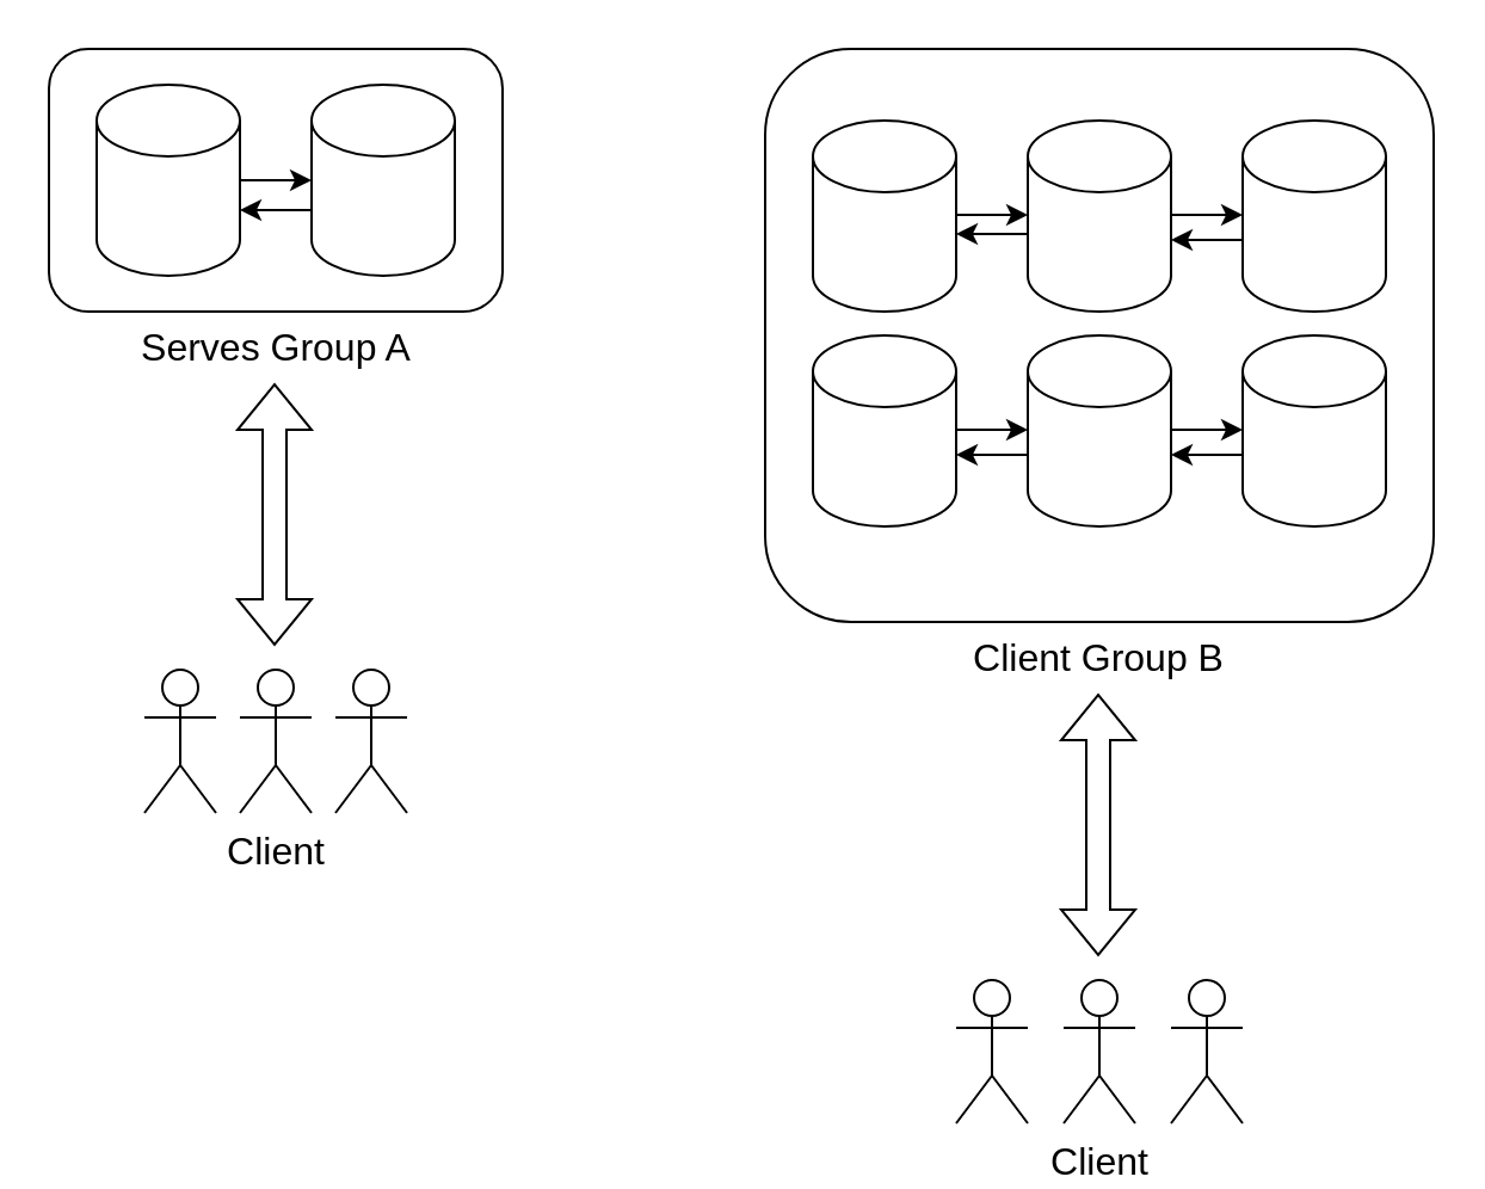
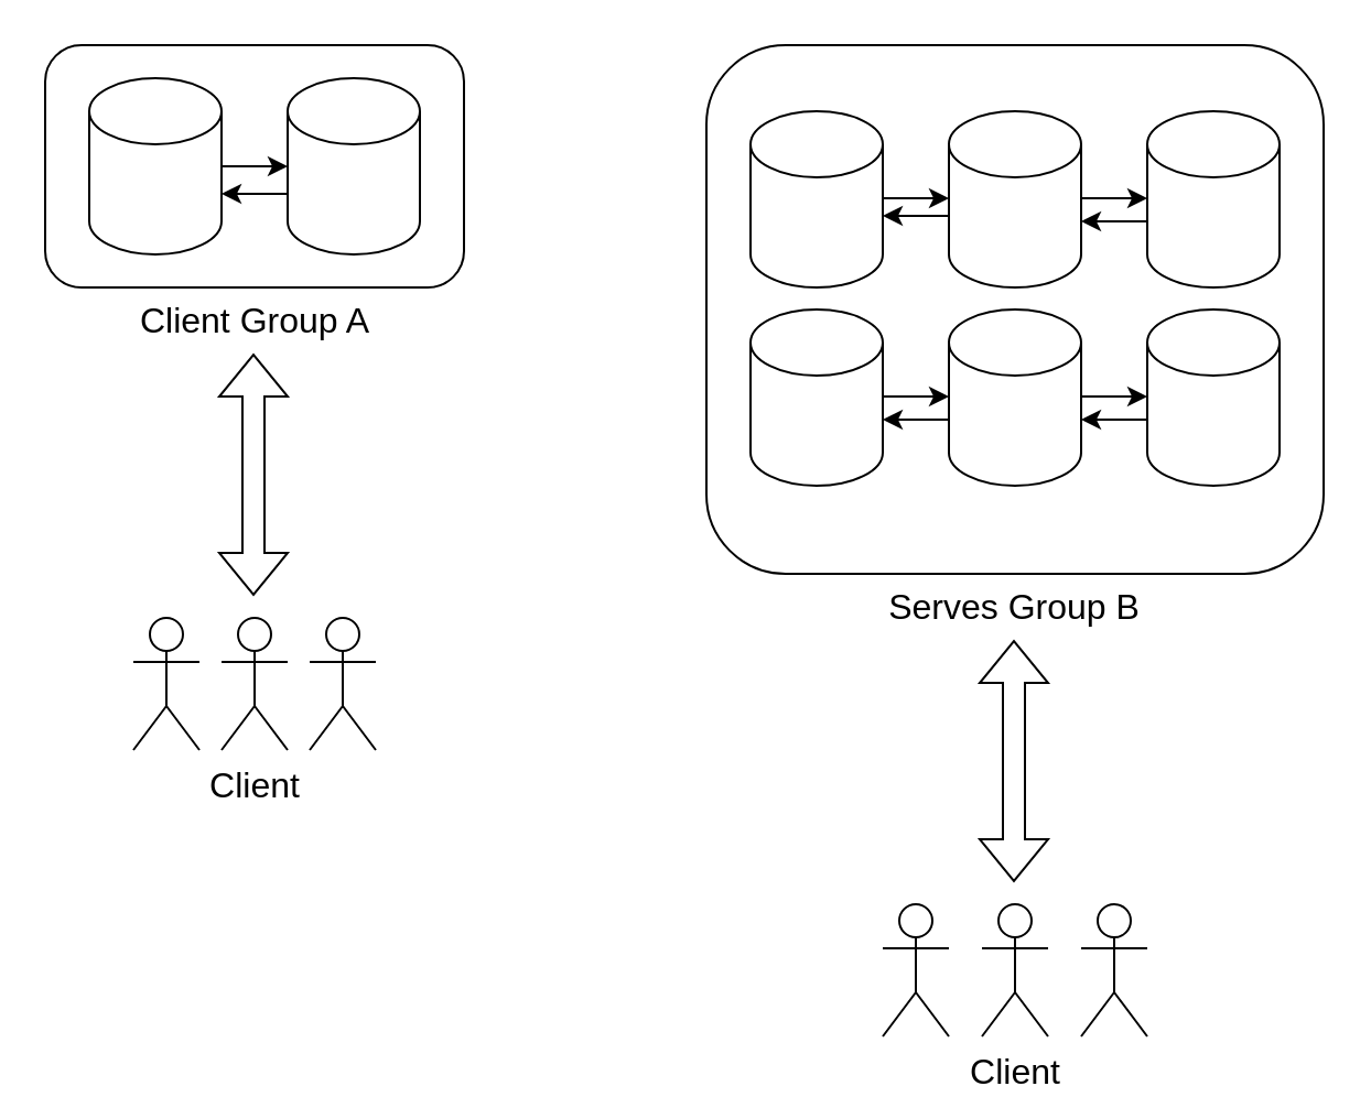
  <mxCell id="0" />
  <mxCell id="1" parent="0" />
  <mxCell id="2" value="" style="rounded=1;whiteSpace=wrap;html=1;" vertex="1" parent="1"><mxGeometry x="320" y="20" width="280" height="240" as="geometry" /></mxCell>
  <mxCell id="3" value="" style="rounded=1;whiteSpace=wrap;html=1;" vertex="1" parent="1"><mxGeometry x="20" y="20" width="190" height="110" as="geometry" /></mxCell>
  <mxCell id="4" value="" style="shape=cylinder3;whiteSpace=wrap;html=1;boundedLbl=1;backgroundOutline=1;size=15;" vertex="1" parent="1"><mxGeometry x="40" y="35" width="60" height="80" as="geometry" /></mxCell>
  <mxCell id="5" value="" style="shape=cylinder3;whiteSpace=wrap;html=1;boundedLbl=1;backgroundOutline=1;size=15;" vertex="1" parent="1"><mxGeometry x="340" y="50" width="60" height="80" as="geometry" /></mxCell>
  <mxCell id="6" value="" style="shape=cylinder3;whiteSpace=wrap;html=1;boundedLbl=1;backgroundOutline=1;size=15;" vertex="1" parent="1"><mxGeometry x="430" y="50" width="60" height="80" as="geometry" /></mxCell>
  <mxCell id="7" value="" style="shape=cylinder3;whiteSpace=wrap;html=1;boundedLbl=1;backgroundOutline=1;size=15;" vertex="1" parent="1"><mxGeometry x="520" y="50" width="60" height="80" as="geometry" /></mxCell>
  <mxCell id="8" value="" style="shape=cylinder3;whiteSpace=wrap;html=1;boundedLbl=1;backgroundOutline=1;size=15;" vertex="1" parent="1"><mxGeometry x="340" y="140" width="60" height="80" as="geometry" /></mxCell>
  <mxCell id="9" value="" style="shape=cylinder3;whiteSpace=wrap;html=1;boundedLbl=1;backgroundOutline=1;size=15;" vertex="1" parent="1"><mxGeometry x="430" y="140" width="60" height="80" as="geometry" /></mxCell>
  <mxCell id="10" value="" style="shape=cylinder3;whiteSpace=wrap;html=1;boundedLbl=1;backgroundOutline=1;size=15;" vertex="1" parent="1"><mxGeometry x="520" y="140" width="60" height="80" as="geometry" /></mxCell>
  <mxCell id="11" value="" style="shape=cylinder3;whiteSpace=wrap;html=1;boundedLbl=1;backgroundOutline=1;size=15;" vertex="1" parent="1"><mxGeometry x="130" y="35" width="60" height="80" as="geometry" /></mxCell>
- <mxCell id="12" value="&lt;font style=&quot;font-size: 16px;&quot;&gt;Serves Group A&lt;/font&gt;" style="text;html=1;strokeColor=none;fillColor=none;align=center;verticalAlign=middle;whiteSpace=wrap;rounded=0;" vertex="1" parent="1"><mxGeometry x="52.5" y="130" width="125" height="30" as="geometry" /></mxCell>
- <mxCell id="13" value="&lt;font style=&quot;font-size: 16px;&quot;&gt;Client Group B&lt;/font&gt;" style="text;html=1;strokeColor=none;fillColor=none;align=center;verticalAlign=middle;whiteSpace=wrap;rounded=0;" vertex="1" parent="1"><mxGeometry x="400" y="260" width="120" height="30" as="geometry" /></mxCell>
+ <mxCell id="12" value="&lt;font style=&quot;font-size: 16px;&quot;&gt;Client Group A&lt;/font&gt;" style="text;html=1;strokeColor=none;fillColor=none;align=center;verticalAlign=middle;whiteSpace=wrap;rounded=0;" vertex="1" parent="1"><mxGeometry x="52.5" y="130" width="125" height="30" as="geometry" /></mxCell>
+ <mxCell id="13" value="&lt;font style=&quot;font-size: 16px;&quot;&gt;Serves Group B&lt;/font&gt;" style="text;html=1;strokeColor=none;fillColor=none;align=center;verticalAlign=middle;whiteSpace=wrap;rounded=0;" vertex="1" parent="1"><mxGeometry x="400" y="260" width="120" height="30" as="geometry" /></mxCell>
  <mxCell id="14" value="" style="endArrow=classic;html=1;rounded=0;fontSize=16;exitX=1;exitY=0.5;exitDx=0;exitDy=0;exitPerimeter=0;entryX=0;entryY=0.5;entryDx=0;entryDy=0;entryPerimeter=0;" edge="1" parent="1" source="4" target="11"><mxGeometry width="50" height="50" relative="1" as="geometry"><mxPoint x="190" y="230" as="sourcePoint" /><mxPoint x="270" y="170" as="targetPoint" /></mxGeometry></mxCell>
  <mxCell id="15" value="" style="endArrow=classic;html=1;rounded=0;fontSize=16;entryX=1;entryY=0;entryDx=0;entryDy=52.5;entryPerimeter=0;exitX=0;exitY=0;exitDx=0;exitDy=52.5;exitPerimeter=0;" edge="1" parent="1" source="11" target="4"><mxGeometry width="50" height="50" relative="1" as="geometry"><mxPoint x="260" y="250" as="sourcePoint" /><mxPoint x="140" y="85" as="targetPoint" /></mxGeometry></mxCell>
  <mxCell id="16" value="" style="endArrow=classic;html=1;rounded=0;fontSize=16;exitX=1;exitY=0.5;exitDx=0;exitDy=0;exitPerimeter=0;entryX=0;entryY=0.5;entryDx=0;entryDy=0;entryPerimeter=0;" edge="1" parent="1"><mxGeometry width="50" height="50" relative="1" as="geometry"><mxPoint x="400" y="89.5" as="sourcePoint" /><mxPoint x="430" y="89.5" as="targetPoint" /></mxGeometry></mxCell>
  <mxCell id="17" value="" style="endArrow=classic;html=1;rounded=0;fontSize=16;exitX=1;exitY=0.5;exitDx=0;exitDy=0;exitPerimeter=0;entryX=0;entryY=0.5;entryDx=0;entryDy=0;entryPerimeter=0;" edge="1" parent="1"><mxGeometry width="50" height="50" relative="1" as="geometry"><mxPoint x="490" y="89.5" as="sourcePoint" /><mxPoint x="520" y="89.5" as="targetPoint" /></mxGeometry></mxCell>
  <mxCell id="18" value="" style="endArrow=classic;html=1;rounded=0;fontSize=16;exitX=1;exitY=0.5;exitDx=0;exitDy=0;exitPerimeter=0;entryX=0;entryY=0.5;entryDx=0;entryDy=0;entryPerimeter=0;" edge="1" parent="1"><mxGeometry width="50" height="50" relative="1" as="geometry"><mxPoint x="490" y="179.5" as="sourcePoint" /><mxPoint x="520" y="179.5" as="targetPoint" /></mxGeometry></mxCell>
  <mxCell id="19" value="" style="endArrow=classic;html=1;rounded=0;fontSize=16;exitX=1;exitY=0.5;exitDx=0;exitDy=0;exitPerimeter=0;entryX=0;entryY=0.5;entryDx=0;entryDy=0;entryPerimeter=0;" edge="1" parent="1"><mxGeometry width="50" height="50" relative="1" as="geometry"><mxPoint x="400" y="179.5" as="sourcePoint" /><mxPoint x="430" y="179.5" as="targetPoint" /></mxGeometry></mxCell>
  <mxCell id="20" value="" style="endArrow=classic;html=1;rounded=0;fontSize=16;entryX=1;entryY=0;entryDx=0;entryDy=52.5;entryPerimeter=0;exitX=0;exitY=0;exitDx=0;exitDy=52.5;exitPerimeter=0;" edge="1" parent="1"><mxGeometry width="50" height="50" relative="1" as="geometry"><mxPoint x="430" y="97.5" as="sourcePoint" /><mxPoint x="400" y="97.5" as="targetPoint" /></mxGeometry></mxCell>
  <mxCell id="21" value="" style="endArrow=classic;html=1;rounded=0;fontSize=16;entryX=1;entryY=0;entryDx=0;entryDy=52.5;entryPerimeter=0;exitX=0;exitY=0;exitDx=0;exitDy=52.5;exitPerimeter=0;" edge="1" parent="1"><mxGeometry width="50" height="50" relative="1" as="geometry"><mxPoint x="520" y="100" as="sourcePoint" /><mxPoint x="490" y="100" as="targetPoint" /></mxGeometry></mxCell>
  <mxCell id="22" value="" style="endArrow=classic;html=1;rounded=0;fontSize=16;entryX=1;entryY=0;entryDx=0;entryDy=52.5;entryPerimeter=0;exitX=0;exitY=0;exitDx=0;exitDy=52.5;exitPerimeter=0;" edge="1" parent="1"><mxGeometry width="50" height="50" relative="1" as="geometry"><mxPoint x="430" y="190" as="sourcePoint" /><mxPoint x="400" y="190" as="targetPoint" /></mxGeometry></mxCell>
  <mxCell id="23" value="" style="endArrow=classic;html=1;rounded=0;fontSize=16;entryX=1;entryY=0;entryDx=0;entryDy=52.5;entryPerimeter=0;exitX=0;exitY=0;exitDx=0;exitDy=52.5;exitPerimeter=0;" edge="1" parent="1"><mxGeometry width="50" height="50" relative="1" as="geometry"><mxPoint x="520" y="190" as="sourcePoint" /><mxPoint x="490" y="190" as="targetPoint" /></mxGeometry></mxCell>
  <mxCell id="24" value="Client" style="shape=umlActor;verticalLabelPosition=bottom;verticalAlign=top;html=1;outlineConnect=0;fontSize=16;" vertex="1" parent="1"><mxGeometry x="100" y="280" width="30" height="60" as="geometry" /></mxCell>
  <mxCell id="25" value="Client" style="shape=umlActor;verticalLabelPosition=bottom;verticalAlign=top;html=1;outlineConnect=0;fontSize=16;" vertex="1" parent="1"><mxGeometry x="445" y="410" width="30" height="60" as="geometry" /></mxCell>
  <mxCell id="26" value="" style="shape=umlActor;verticalLabelPosition=bottom;verticalAlign=top;html=1;outlineConnect=0;fontSize=16;" vertex="1" parent="1"><mxGeometry x="60" y="280" width="30" height="60" as="geometry" /></mxCell>
  <mxCell id="27" value="" style="shape=umlActor;verticalLabelPosition=bottom;verticalAlign=top;html=1;outlineConnect=0;fontSize=16;" vertex="1" parent="1"><mxGeometry x="140" y="280" width="30" height="60" as="geometry" /></mxCell>
  <mxCell id="28" value="" style="shape=umlActor;verticalLabelPosition=bottom;verticalAlign=top;html=1;outlineConnect=0;fontSize=16;" vertex="1" parent="1"><mxGeometry x="400" y="410" width="30" height="60" as="geometry" /></mxCell>
  <mxCell id="29" value="" style="shape=umlActor;verticalLabelPosition=bottom;verticalAlign=top;html=1;outlineConnect=0;fontSize=16;" vertex="1" parent="1"><mxGeometry x="490" y="410" width="30" height="60" as="geometry" /></mxCell>
  <mxCell id="30" value="" style="shape=flexArrow;endArrow=classic;startArrow=classic;html=1;rounded=0;fontSize=16;" edge="1" parent="1"><mxGeometry width="100" height="100" relative="1" as="geometry"><mxPoint x="114.5" y="270" as="sourcePoint" /><mxPoint x="114.5" y="160" as="targetPoint" /></mxGeometry></mxCell>
  <mxCell id="31" value="" style="shape=flexArrow;endArrow=classic;startArrow=classic;html=1;rounded=0;fontSize=16;" edge="1" parent="1"><mxGeometry width="100" height="100" relative="1" as="geometry"><mxPoint x="459.5" y="400" as="sourcePoint" /><mxPoint x="459.5" y="290" as="targetPoint" /></mxGeometry></mxCell>
